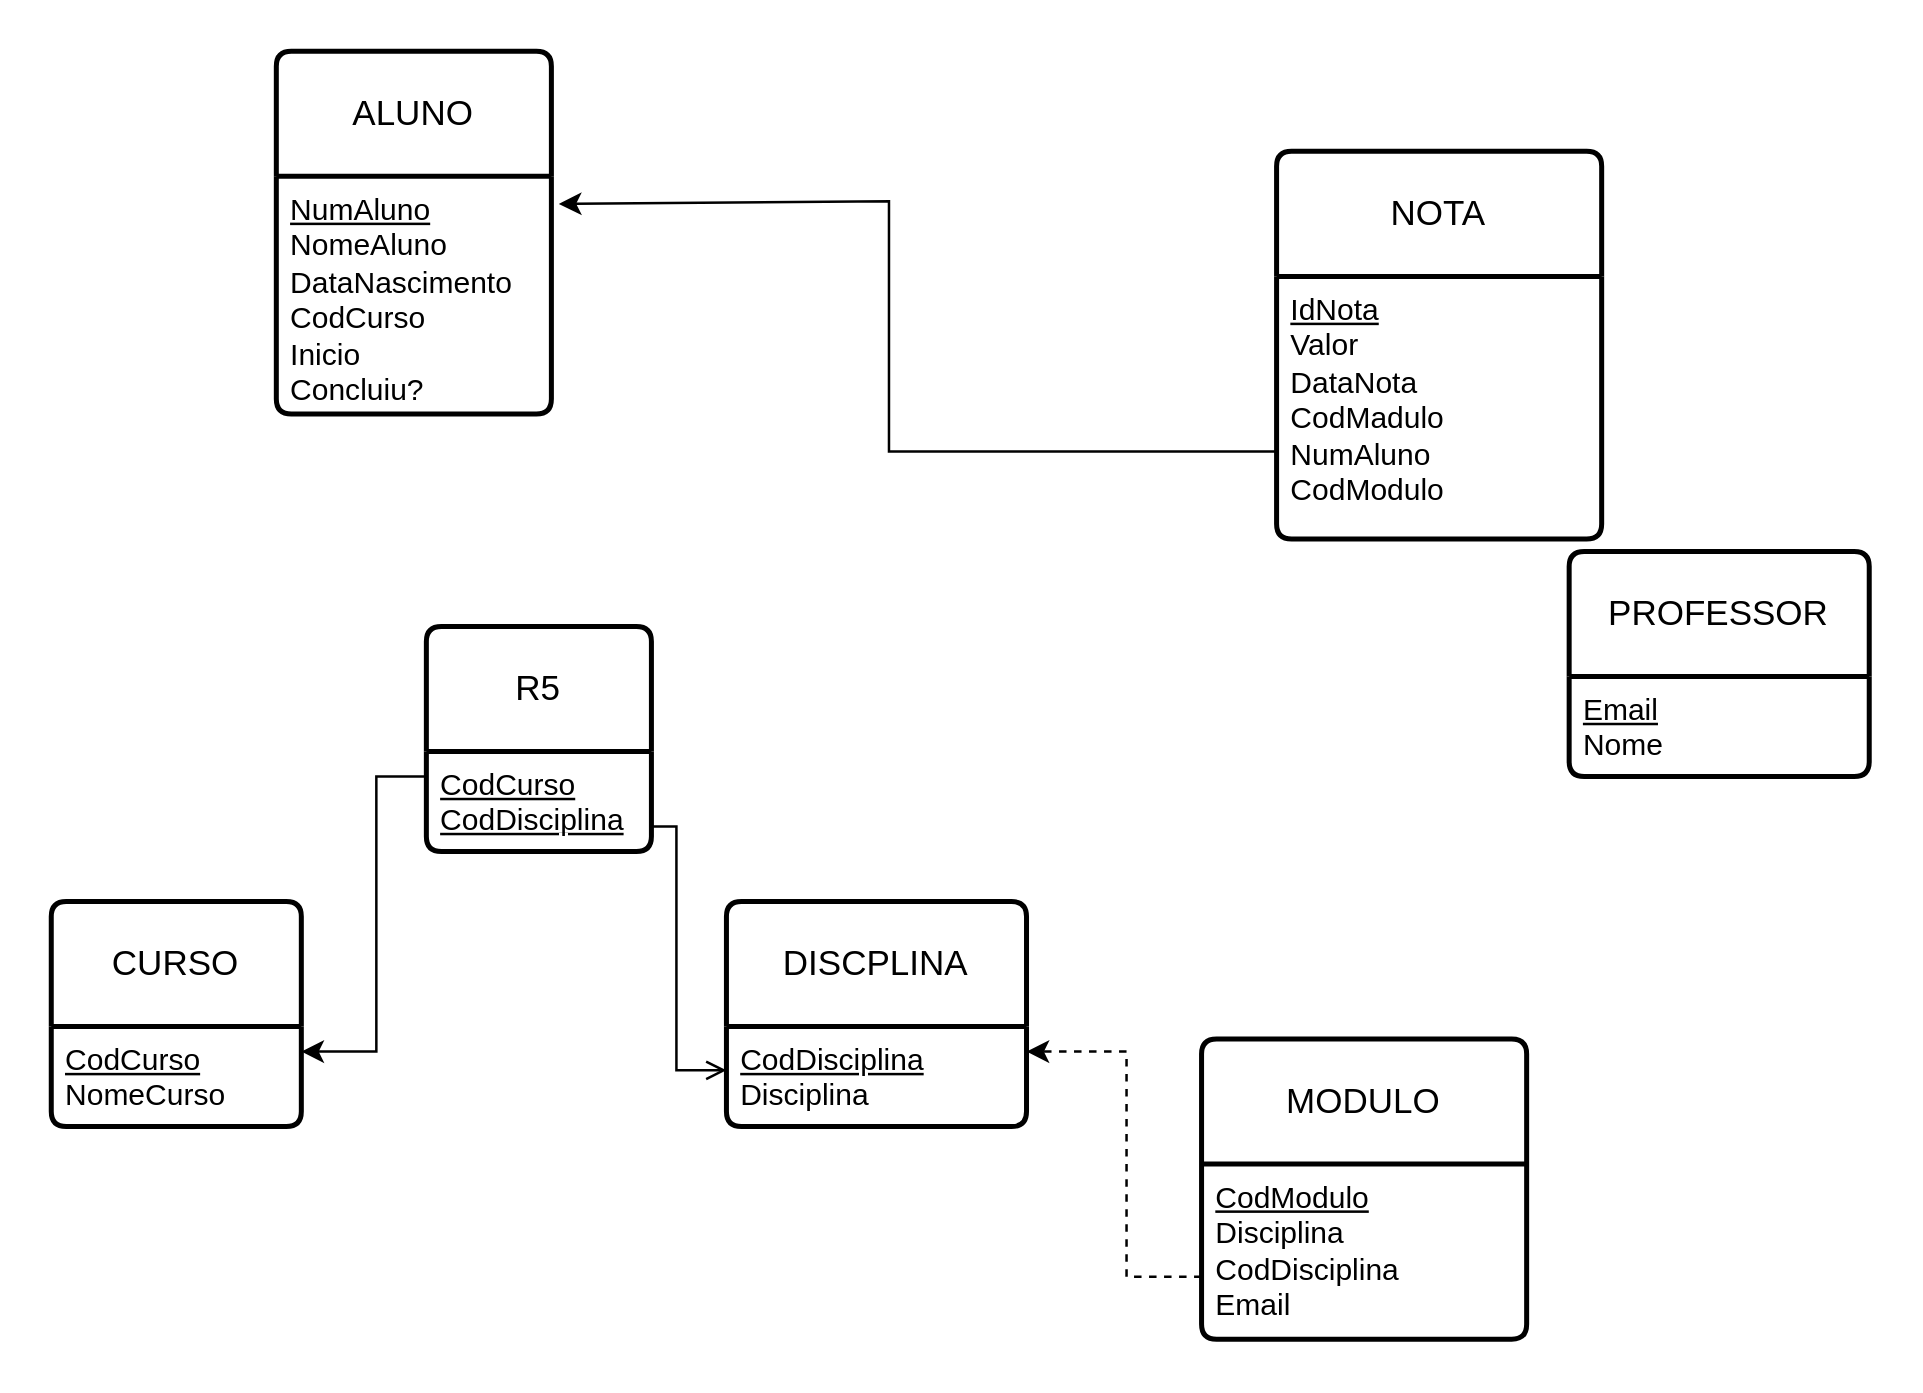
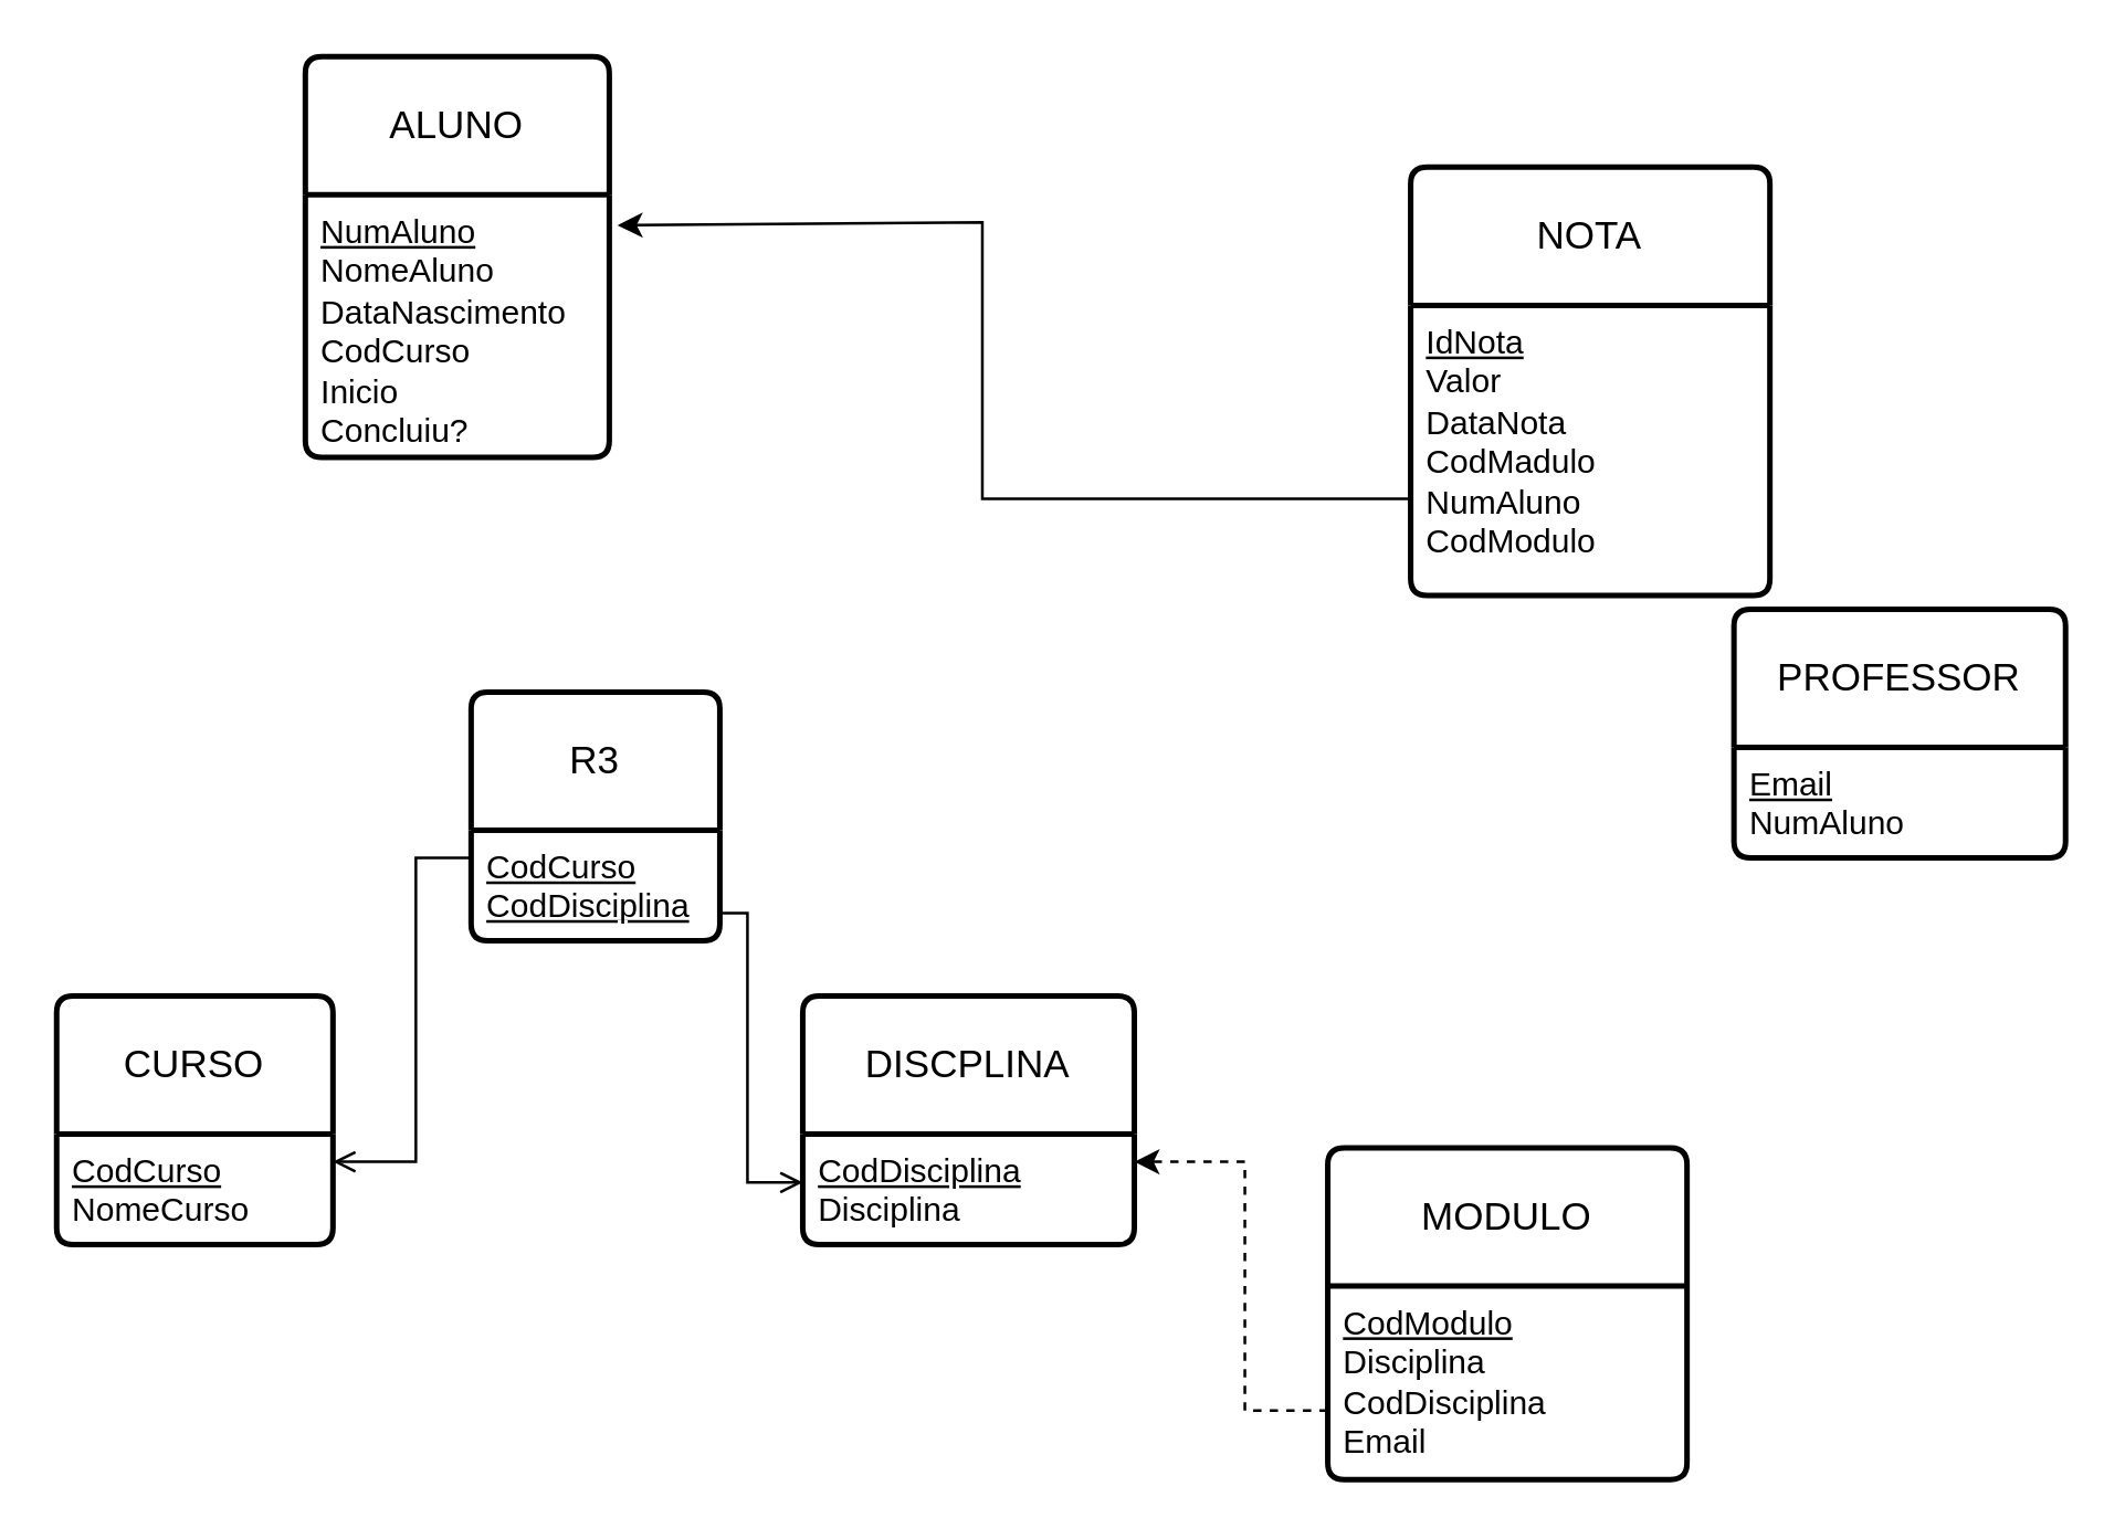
  <mxCell id="0" />
  <mxCell id="1" parent="0" />
  <mxCell id="2" value="&lt;span style=&quot;text-wrap-mode: nowrap;&quot;&gt;DISCPLINA&lt;/span&gt;" style="swimlane;childLayout=stackLayout;horizontal=1;startSize=50;horizontalStack=0;rounded=1;fontSize=14;fontStyle=0;strokeWidth=2;resizeParent=0;resizeLast=1;shadow=0;dashed=0;align=center;arcSize=4;whiteSpace=wrap;html=1;" vertex="1" parent="1"><mxGeometry x="290" y="360" width="120" height="90" as="geometry" /></mxCell>
  <mxCell id="3" value="&lt;u&gt;CodDisciplina&lt;/u&gt;&lt;br&gt;Disciplina" style="align=left;strokeColor=none;fillColor=none;spacingLeft=4;spacingRight=4;fontSize=12;verticalAlign=top;resizable=0;rotatable=0;part=1;html=1;whiteSpace=wrap;" vertex="1" parent="2"><mxGeometry y="50" width="120" height="40" as="geometry" /></mxCell>
  <mxCell id="4" value="&lt;span style=&quot;text-wrap-mode: nowrap;&quot;&gt;CURSO&lt;/span&gt;" style="swimlane;childLayout=stackLayout;horizontal=1;startSize=50;horizontalStack=0;rounded=1;fontSize=14;fontStyle=0;strokeWidth=2;resizeParent=0;resizeLast=1;shadow=0;dashed=0;align=center;arcSize=4;whiteSpace=wrap;html=1;" vertex="1" parent="1"><mxGeometry x="20" y="360" width="100" height="90" as="geometry" /></mxCell>
  <mxCell id="5" value="&lt;u&gt;CodCurso&lt;/u&gt;&lt;div&gt;NomeCurso&lt;u&gt;&lt;/u&gt;&lt;/div&gt;" style="align=left;strokeColor=none;fillColor=none;spacingLeft=4;spacingRight=4;fontSize=12;verticalAlign=top;resizable=0;rotatable=0;part=1;html=1;whiteSpace=wrap;" vertex="1" parent="4"><mxGeometry y="50" width="100" height="40" as="geometry" /></mxCell>
  <mxCell id="6" value="&lt;span style=&quot;text-wrap-mode: nowrap;&quot;&gt;ALUNO&lt;/span&gt;" style="swimlane;childLayout=stackLayout;horizontal=1;startSize=50;horizontalStack=0;rounded=1;fontSize=14;fontStyle=0;strokeWidth=2;resizeParent=0;resizeLast=1;shadow=0;dashed=0;align=center;arcSize=4;whiteSpace=wrap;html=1;" vertex="1" parent="1"><mxGeometry x="110" y="20" width="110" height="145" as="geometry" /></mxCell>
  <mxCell id="7" value="&lt;u&gt;NumAluno&lt;br&gt;&lt;/u&gt;NomeAluno&lt;br&gt;DataNascimento&lt;br&gt;CodCurso&lt;br&gt;Inicio&lt;br&gt;Concluiu?&lt;u&gt;&lt;/u&gt;" style="align=left;strokeColor=none;fillColor=none;spacingLeft=4;spacingRight=4;fontSize=12;verticalAlign=top;resizable=0;rotatable=0;part=1;html=1;whiteSpace=wrap;" vertex="1" parent="6"><mxGeometry y="50" width="110" height="95" as="geometry" /></mxCell>
  <mxCell id="8" value="&lt;span style=&quot;text-wrap-mode: nowrap;&quot;&gt;MODULO&lt;/span&gt;" style="swimlane;childLayout=stackLayout;horizontal=1;startSize=50;horizontalStack=0;rounded=1;fontSize=14;fontStyle=0;strokeWidth=2;resizeParent=0;resizeLast=1;shadow=0;dashed=0;align=center;arcSize=4;whiteSpace=wrap;html=1;" vertex="1" parent="1"><mxGeometry x="480" y="415" width="130" height="120" as="geometry" /></mxCell>
  <mxCell id="9" value="&lt;u&gt;CodModulo&lt;/u&gt;&lt;br&gt;Disciplina&lt;br&gt;CodDisciplina&lt;br&gt;Email" style="align=left;strokeColor=none;fillColor=none;spacingLeft=4;spacingRight=4;fontSize=12;verticalAlign=top;resizable=0;rotatable=0;part=1;html=1;whiteSpace=wrap;" vertex="1" parent="8"><mxGeometry y="50" width="130" height="70" as="geometry" /></mxCell>
  <mxCell id="10" value="&lt;span style=&quot;text-wrap-mode: nowrap;&quot;&gt;NOTA&lt;/span&gt;" style="swimlane;childLayout=stackLayout;horizontal=1;startSize=50;horizontalStack=0;rounded=1;fontSize=14;fontStyle=0;strokeWidth=2;resizeParent=0;resizeLast=1;shadow=0;dashed=0;align=center;arcSize=4;whiteSpace=wrap;html=1;" vertex="1" parent="1"><mxGeometry x="510" y="60" width="130" height="155" as="geometry" /></mxCell>
  <mxCell id="11" value="&lt;u&gt;IdNota&lt;/u&gt;&lt;br&gt;Valor&lt;div&gt;DataNota&lt;br&gt;CodMadulo&lt;br&gt;NumAluno&lt;br&gt;CodModulo&lt;/div&gt;" style="align=left;strokeColor=none;fillColor=none;spacingLeft=4;spacingRight=4;fontSize=12;verticalAlign=top;resizable=0;rotatable=0;part=1;html=1;whiteSpace=wrap;" vertex="1" parent="10"><mxGeometry y="50" width="130" height="105" as="geometry" /></mxCell>
  <mxCell id="12" value="&lt;span style=&quot;text-wrap-mode: nowrap;&quot;&gt;PROFESSOR&lt;/span&gt;" style="swimlane;childLayout=stackLayout;horizontal=1;startSize=50;horizontalStack=0;rounded=1;fontSize=14;fontStyle=0;strokeWidth=2;resizeParent=0;resizeLast=1;shadow=0;dashed=0;align=center;arcSize=4;whiteSpace=wrap;html=1;" vertex="1" parent="1"><mxGeometry x="627" y="220" width="120" height="90" as="geometry" /></mxCell>
- <mxCell id="13" value="&lt;u&gt;Email&lt;br&gt;&lt;/u&gt;Nome" style="align=left;strokeColor=none;fillColor=none;spacingLeft=4;spacingRight=4;fontSize=12;verticalAlign=top;resizable=0;rotatable=0;part=1;html=1;whiteSpace=wrap;" vertex="1" parent="12"><mxGeometry y="50" width="120" height="40" as="geometry" /></mxCell>
- <mxCell id="14" value="&lt;span style=&quot;text-wrap-mode: nowrap;&quot;&gt;R5&lt;/span&gt;" style="swimlane;childLayout=stackLayout;horizontal=1;startSize=50;horizontalStack=0;rounded=1;fontSize=14;fontStyle=0;strokeWidth=2;resizeParent=0;resizeLast=1;shadow=0;dashed=0;align=center;arcSize=4;whiteSpace=wrap;html=1;" vertex="1" parent="1"><mxGeometry x="170" y="250" width="90" height="90" as="geometry" /></mxCell>
+ <mxCell id="13" value="&lt;u&gt;Email&lt;br&gt;&lt;/u&gt;NumAluno" style="align=left;strokeColor=none;fillColor=none;spacingLeft=4;spacingRight=4;fontSize=12;verticalAlign=top;resizable=0;rotatable=0;part=1;html=1;whiteSpace=wrap;" vertex="1" parent="12"><mxGeometry y="50" width="120" height="40" as="geometry" /></mxCell>
+ <mxCell id="14" value="&lt;span style=&quot;text-wrap-mode: nowrap;&quot;&gt;R3&lt;/span&gt;" style="swimlane;childLayout=stackLayout;horizontal=1;startSize=50;horizontalStack=0;rounded=1;fontSize=14;fontStyle=0;strokeWidth=2;resizeParent=0;resizeLast=1;shadow=0;dashed=0;align=center;arcSize=4;whiteSpace=wrap;html=1;" vertex="1" parent="1"><mxGeometry x="170" y="250" width="90" height="90" as="geometry" /></mxCell>
  <mxCell id="15" value="&lt;u&gt;CodCurso&lt;br&gt;CodDisciplina&lt;/u&gt;" style="align=left;strokeColor=none;fillColor=none;spacingLeft=4;spacingRight=4;fontSize=12;verticalAlign=top;resizable=0;rotatable=0;part=1;html=1;whiteSpace=wrap;" vertex="1" parent="14"><mxGeometry y="50" width="90" height="40" as="geometry" /></mxCell>
- <mxCell id="16" style="edgeStyle=orthogonalEdgeStyle;rounded=0;orthogonalLoop=1;jettySize=auto;html=1;entryX=1;entryY=0.25;entryDx=0;entryDy=0;" edge="1" parent="1" source="15" target="5"><mxGeometry relative="1" as="geometry"><Array as="points"><mxPoint x="150" y="310" /><mxPoint x="150" y="420" /></Array></mxGeometry></mxCell>
+ <mxCell id="16" style="edgeStyle=orthogonalEdgeStyle;rounded=0;orthogonalLoop=1;jettySize=auto;html=1;entryX=1;entryY=0.25;entryDx=0;entryDy=0;endArrow=open;" edge="1" parent="1" source="15" target="5"><mxGeometry relative="1" as="geometry"><Array as="points"><mxPoint x="150" y="310" /><mxPoint x="150" y="420" /></Array></mxGeometry></mxCell>
  <mxCell id="17" style="edgeStyle=orthogonalEdgeStyle;rounded=0;orthogonalLoop=1;jettySize=auto;html=1;entryX=0;entryY=0.75;entryDx=0;entryDy=0;endArrow=open;" edge="1" parent="1" source="15" target="2"><mxGeometry relative="1" as="geometry"><Array as="points"><mxPoint x="270" y="330" /><mxPoint x="270" y="428" /></Array></mxGeometry></mxCell>
  <mxCell id="18" style="edgeStyle=orthogonalEdgeStyle;rounded=0;orthogonalLoop=1;jettySize=auto;html=1;entryX=1;entryY=0.25;entryDx=0;entryDy=0;dashed=1;" edge="1" parent="1" source="9" target="3"><mxGeometry relative="1" as="geometry"><Array as="points"><mxPoint x="450" y="510" /><mxPoint x="450" y="420" /></Array></mxGeometry></mxCell>
  <mxCell id="19" style="edgeStyle=orthogonalEdgeStyle;rounded=0;orthogonalLoop=1;jettySize=auto;html=1;entryX=1.027;entryY=0.116;entryDx=0;entryDy=0;entryPerimeter=0;" edge="1" parent="1" source="11" target="7"><mxGeometry relative="1" as="geometry"><Array as="points"><mxPoint x="355" y="180" /><mxPoint x="355" y="80" /></Array></mxGeometry></mxCell>
